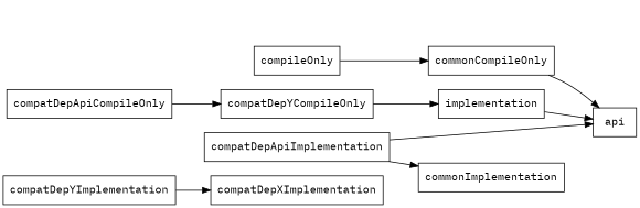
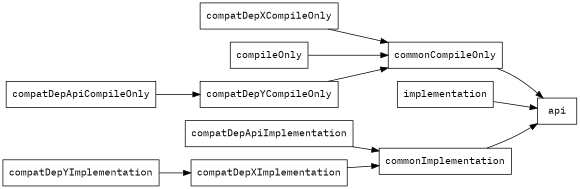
  digraph {
    fontname="IBM Plex Mono"
    rankdir=LR
    node [fontname="IBM Plex Mono" shape=box]
    edge [fontname="IBM Plex Mono"]
    compatDepApiCompileOnly
    compatDepYCompileOnly
    commonCompileOnly
    api
+   compatDepXCompileOnly
    compileOnly
    compatDepApiImplementation
    commonImplementation
    compatDepXImplementation
    compatDepYImplementation
    implementation
    compatDepApiCompileOnly -> compatDepYCompileOnly
-   compatDepYCompileOnly -> implementation
+   compatDepYCompileOnly -> commonCompileOnly
    commonCompileOnly -> api
+   compatDepXCompileOnly -> commonCompileOnly
    compileOnly -> commonCompileOnly
    compatDepApiImplementation -> commonImplementation
-   compatDepApiImplementation -> api
+   commonImplementation -> api
+   compatDepXImplementation -> commonImplementation
    compatDepYImplementation -> compatDepXImplementation
    implementation -> api
  }
